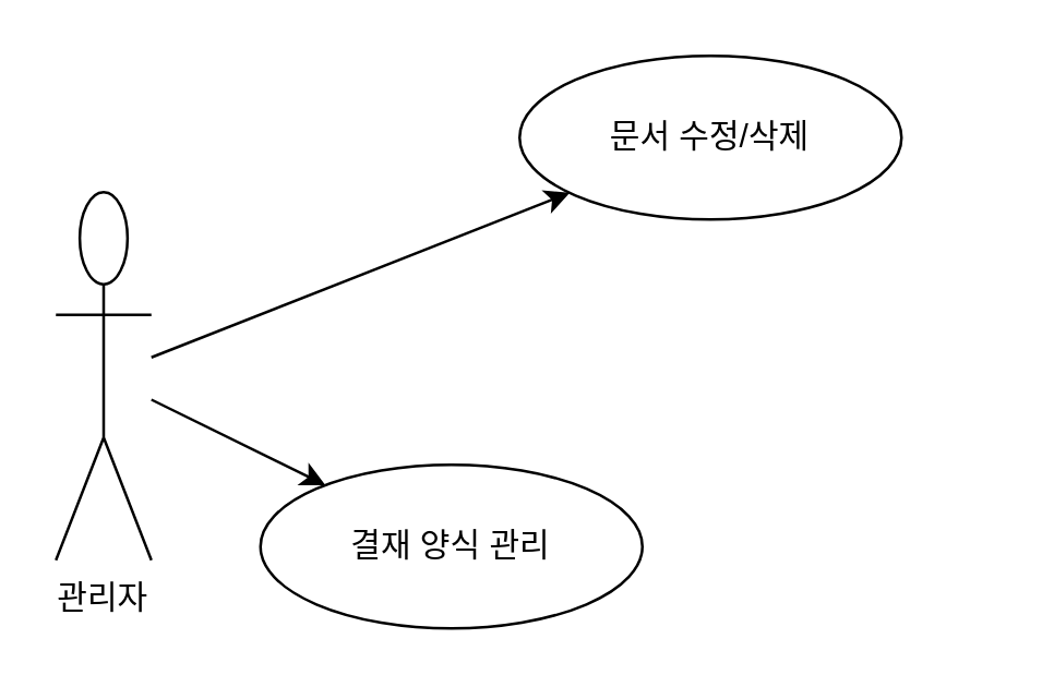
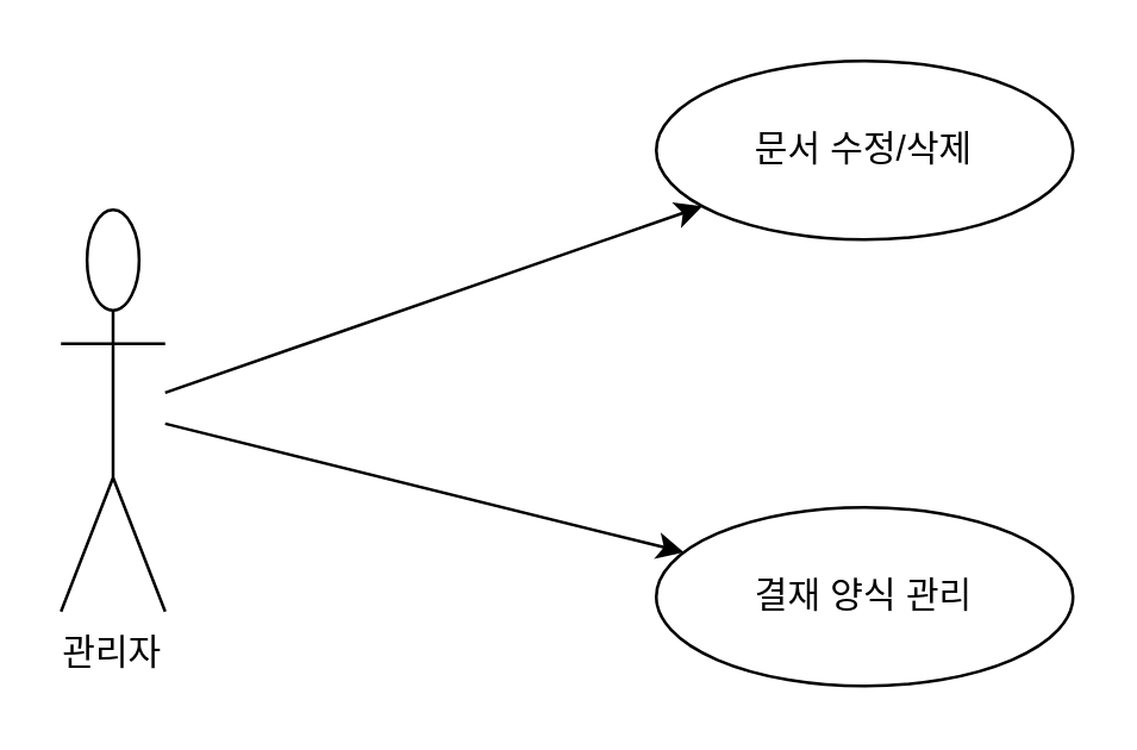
  <mxCell id="0" />
  <mxCell id="1" parent="0" />
  <mxCell id="2" value="관리자" style="shape=umlActor;verticalLabelPosition=bottom;verticalAlign=top;" vertex="1" parent="1"><mxGeometry x="20" y="70" width="35" height="135" as="geometry" /></mxCell>
- <mxCell id="3" value="문서 수정/삭제" style="ellipse;whiteSpace=wrap;html=1;" vertex="1" parent="1"><mxGeometry x="190" y="20" width="140" height="60" as="geometry" /></mxCell>
- <mxCell id="4" value="결재 양식 관리" style="ellipse;whiteSpace=wrap;html=1;" vertex="1" parent="1"><mxGeometry x="95" y="170" width="140" height="60" as="geometry" /></mxCell>
+ <mxCell id="3" value="문서 수정/삭제" style="ellipse;whiteSpace=wrap;html=1;" vertex="1" parent="1"><mxGeometry x="220" y="20" width="140" height="60" as="geometry" /></mxCell>
+ <mxCell id="4" value="결재 양식 관리" style="ellipse;whiteSpace=wrap;html=1;" vertex="1" parent="1"><mxGeometry x="220" y="170" width="140" height="60" as="geometry" /></mxCell>
  <mxCell id="5" edge="1" parent="1" source="2" target="3"><mxGeometry relative="1" as="geometry" /></mxCell>
  <mxCell id="6" edge="1" parent="1" source="2" target="4"><mxGeometry relative="1" as="geometry" /></mxCell>
